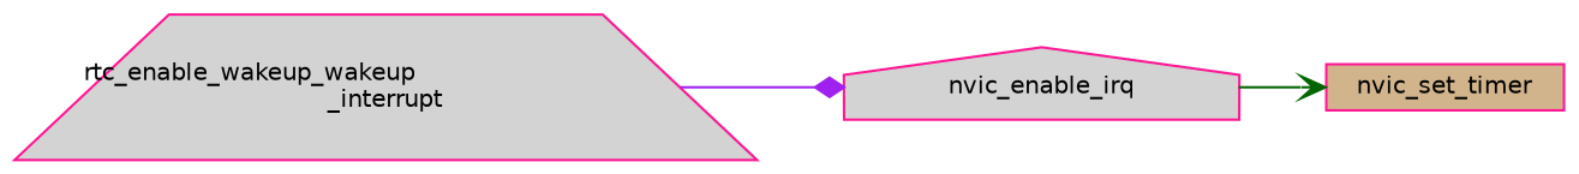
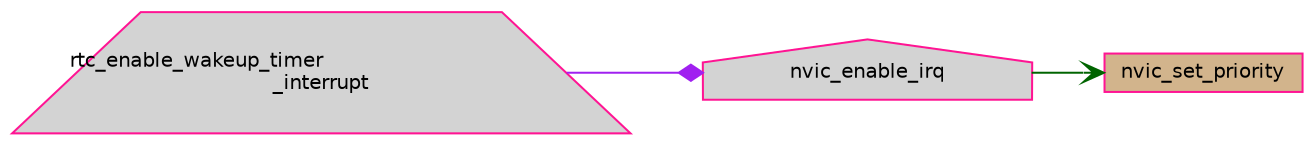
  digraph {
    rankdir=LR
    node [color=deeppink fillcolor=lightgrey fontname=Helvetica fontsize=10 style=filled]
    edge [fontname=Helvetica fontsize=10 labelfontname=Helvetica labelfontsize=10 style=solid]
-   n1 [fontcolor=black height=0.2 label="rtc_enable_wakeup_wakeup\l_interrupt" shape=trapezium width=0.4]
+   n1 [fontcolor=black height=0.2 label="rtc_enable_wakeup_timer\l_interrupt" shape=trapezium width=0.4]
    n2 [height=0.2 label=nvic_enable_irq shape=house width=0.4]
-   n3 [fillcolor=tan height=0.2 label=nvic_set_timer shape=box width=0.4]
+   n3 [fillcolor=tan height=0.2 label=nvic_set_priority shape=box width=0.4]
    n1 -> n2 [arrowhead=diamond color=purple]
    n2 -> n3 [arrowhead=vee color=darkgreen]
  }
